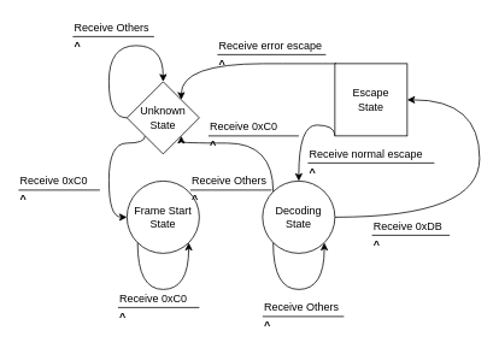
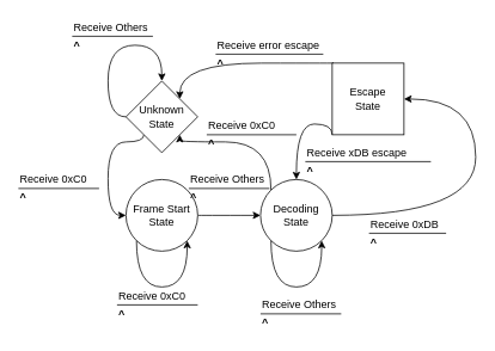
  <mxCell id="0" />
  <mxCell id="1" parent="0" />
  <mxCell id="2" style="edgeStyle=orthogonalEdgeStyle;curved=1;rounded=0;orthogonalLoop=1;jettySize=auto;html=1;exitX=0;exitY=1;exitDx=0;exitDy=0;entryX=0;entryY=0.5;entryDx=0;entryDy=0;" edge="1" parent="1" source="3" target="41"><mxGeometry relative="1" as="geometry"><Array as="points"><mxPoint x="120" y="158" /><mxPoint x="120" y="240" /></Array></mxGeometry></mxCell>
  <mxCell id="3" value="Unknown&lt;br&gt;State" style="rhombus;whiteSpace=wrap;html=1;aspect=fixed;" vertex="1" parent="1"><mxGeometry x="140" y="90" width="80" height="80" as="geometry" /></mxCell>
  <mxCell id="4" style="edgeStyle=orthogonalEdgeStyle;curved=1;rounded=0;orthogonalLoop=1;jettySize=auto;html=1;exitX=1;exitY=0.5;exitDx=0;exitDy=0;entryX=1;entryY=0.5;entryDx=0;entryDy=0;" edge="1" parent="1" source="6" target="9"><mxGeometry relative="1" as="geometry"><Array as="points"><mxPoint x="530" y="240" /><mxPoint x="530" y="110" /></Array></mxGeometry></mxCell>
  <mxCell id="5" style="edgeStyle=orthogonalEdgeStyle;curved=1;rounded=0;orthogonalLoop=1;jettySize=auto;html=1;exitX=0;exitY=0;exitDx=0;exitDy=0;entryX=1;entryY=1;entryDx=0;entryDy=0;" edge="1" parent="1" source="6" target="3"><mxGeometry relative="1" as="geometry"><Array as="points"><mxPoint x="302" y="158" /></Array></mxGeometry></mxCell>
  <mxCell id="6" value="Decoding&lt;br&gt;State" style="ellipse;whiteSpace=wrap;html=1;aspect=fixed;" vertex="1" parent="1"><mxGeometry x="290" y="200" width="80" height="80" as="geometry" /></mxCell>
  <mxCell id="7" style="edgeStyle=orthogonalEdgeStyle;curved=1;rounded=0;orthogonalLoop=1;jettySize=auto;html=1;exitX=0;exitY=1;exitDx=0;exitDy=0;entryX=0.5;entryY=0;entryDx=0;entryDy=0;" edge="1" parent="1" source="9" target="6"><mxGeometry relative="1" as="geometry"><Array as="points"><mxPoint x="330" y="138" /></Array></mxGeometry></mxCell>
  <mxCell id="8" style="edgeStyle=orthogonalEdgeStyle;curved=1;rounded=0;orthogonalLoop=1;jettySize=auto;html=1;exitX=0;exitY=0;exitDx=0;exitDy=0;entryX=1;entryY=0;entryDx=0;entryDy=0;" edge="1" parent="1" source="9" target="3"><mxGeometry relative="1" as="geometry"><mxPoint x="470" y="130" as="targetPoint" /><Array as="points"><mxPoint x="382" y="70" /><mxPoint x="208" y="70" /></Array></mxGeometry></mxCell>
  <mxCell id="9" value="Escape&lt;br&gt;State" style="whiteSpace=wrap;html=1;aspect=fixed;rounded=0;" vertex="1" parent="1"><mxGeometry x="370" y="70" width="80" height="80" as="geometry" /></mxCell>
  <mxCell id="10" value="" style="group" vertex="1" connectable="0" parent="1"><mxGeometry x="20" y="190" width="90" height="40" as="geometry" /></mxCell>
  <mxCell id="11" value="" style="endArrow=none;html=1;" edge="1" parent="10"><mxGeometry width="50" height="50" relative="1" as="geometry"><mxPoint y="20" as="sourcePoint" /><mxPoint x="90" y="20" as="targetPoint" /></mxGeometry></mxCell>
  <mxCell id="12" value="Receive 0xC0" style="text;html=1;strokeColor=none;fillColor=none;align=left;verticalAlign=middle;whiteSpace=wrap;rounded=0;" vertex="1" parent="10"><mxGeometry width="81" height="20" as="geometry" /></mxCell>
  <mxCell id="13" value="&lt;b&gt;^&lt;/b&gt;" style="text;html=1;strokeColor=none;fillColor=none;align=left;verticalAlign=middle;whiteSpace=wrap;rounded=0;" vertex="1" parent="10"><mxGeometry y="20" width="81" height="20" as="geometry" /></mxCell>
  <mxCell id="14" value="" style="group" vertex="1" connectable="0" parent="1"><mxGeometry x="290" y="330" width="90" height="40" as="geometry" /></mxCell>
  <mxCell id="15" value="" style="endArrow=none;html=1;" edge="1" parent="14"><mxGeometry width="50" height="50" relative="1" as="geometry"><mxPoint y="20" as="sourcePoint" /><mxPoint x="90" y="20" as="targetPoint" /></mxGeometry></mxCell>
  <mxCell id="16" value="Receive Others" style="text;html=1;strokeColor=none;fillColor=none;align=left;verticalAlign=middle;whiteSpace=wrap;rounded=0;" vertex="1" parent="14"><mxGeometry width="90" height="20" as="geometry" /></mxCell>
  <mxCell id="17" value="&lt;b&gt;^&lt;/b&gt;" style="text;html=1;strokeColor=none;fillColor=none;align=left;verticalAlign=middle;whiteSpace=wrap;rounded=0;" vertex="1" parent="14"><mxGeometry y="20" width="81" height="20" as="geometry" /></mxCell>
  <mxCell id="18" style="edgeStyle=orthogonalEdgeStyle;rounded=0;orthogonalLoop=1;jettySize=auto;html=1;exitX=0;exitY=1;exitDx=0;exitDy=0;entryX=1;entryY=1;entryDx=0;entryDy=0;curved=1;" edge="1" parent="1" source="6" target="6"><mxGeometry relative="1" as="geometry"><Array as="points"><mxPoint x="302" y="320" /><mxPoint x="358" y="320" /></Array></mxGeometry></mxCell>
  <mxCell id="19" value="" style="group" vertex="1" connectable="0" parent="1"><mxGeometry x="411" y="240" width="86" height="40" as="geometry" /></mxCell>
  <mxCell id="20" value="" style="endArrow=none;html=1;" edge="1" parent="19"><mxGeometry width="50" height="50" relative="1" as="geometry"><mxPoint y="20" as="sourcePoint" /><mxPoint x="86" y="20" as="targetPoint" /></mxGeometry></mxCell>
  <mxCell id="21" value="Receive 0xDB" style="text;html=1;strokeColor=none;fillColor=none;align=left;verticalAlign=middle;whiteSpace=wrap;rounded=0;" vertex="1" parent="19"><mxGeometry width="86" height="20" as="geometry" /></mxCell>
  <mxCell id="22" value="&lt;b&gt;^&lt;/b&gt;" style="text;html=1;strokeColor=none;fillColor=none;align=left;verticalAlign=middle;whiteSpace=wrap;rounded=0;" vertex="1" parent="19"><mxGeometry y="20" width="77.4" height="20" as="geometry" /></mxCell>
  <mxCell id="23" value="" style="group" vertex="1" connectable="0" parent="1"><mxGeometry x="340" y="160" width="140" height="40" as="geometry" /></mxCell>
  <mxCell id="24" value="" style="endArrow=none;html=1;" edge="1" parent="23"><mxGeometry width="50" height="50" relative="1" as="geometry"><mxPoint y="20" as="sourcePoint" /><mxPoint x="140" y="20" as="targetPoint" /></mxGeometry></mxCell>
- <mxCell id="25" value="Receive normal escape" style="text;html=1;strokeColor=none;fillColor=none;align=left;verticalAlign=middle;whiteSpace=wrap;rounded=0;" vertex="1" parent="23"><mxGeometry width="140" height="20" as="geometry" /></mxCell>
+ <mxCell id="25" value="Receive xDB escape" style="text;html=1;strokeColor=none;fillColor=none;align=left;verticalAlign=middle;whiteSpace=wrap;rounded=0;" vertex="1" parent="23"><mxGeometry width="140" height="20" as="geometry" /></mxCell>
  <mxCell id="26" value="&lt;b&gt;^&lt;/b&gt;" style="text;html=1;strokeColor=none;fillColor=none;align=left;verticalAlign=middle;whiteSpace=wrap;rounded=0;" vertex="1" parent="23"><mxGeometry y="20" width="126.0" height="20" as="geometry" /></mxCell>
  <mxCell id="27" value="" style="group" vertex="1" connectable="0" parent="1"><mxGeometry x="240" y="40" width="120" height="40" as="geometry" /></mxCell>
  <mxCell id="28" value="" style="endArrow=none;html=1;" edge="1" parent="27"><mxGeometry width="50" height="50" relative="1" as="geometry"><mxPoint y="20" as="sourcePoint" /><mxPoint x="120" y="20" as="targetPoint" /></mxGeometry></mxCell>
  <mxCell id="29" value="Receive error escape" style="text;html=1;strokeColor=none;fillColor=none;align=left;verticalAlign=middle;whiteSpace=wrap;rounded=0;" vertex="1" parent="27"><mxGeometry width="120" height="20" as="geometry" /></mxCell>
  <mxCell id="30" value="&lt;b&gt;^&lt;/b&gt;" style="text;html=1;strokeColor=none;fillColor=none;align=left;verticalAlign=middle;whiteSpace=wrap;rounded=0;" vertex="1" parent="27"><mxGeometry y="20" width="108" height="20" as="geometry" /></mxCell>
  <mxCell id="31" style="edgeStyle=orthogonalEdgeStyle;curved=1;rounded=0;orthogonalLoop=1;jettySize=auto;html=1;exitX=0;exitY=0.5;exitDx=0;exitDy=0;entryX=0.5;entryY=0;entryDx=0;entryDy=0;" edge="1" parent="1" source="3" target="3"><mxGeometry relative="1" as="geometry"><Array as="points"><mxPoint x="120" y="130" /><mxPoint x="120" y="50" /><mxPoint x="180" y="50" /></Array></mxGeometry></mxCell>
  <mxCell id="32" value="" style="group" vertex="1" connectable="0" parent="1"><mxGeometry x="80" y="20" width="90" height="40" as="geometry" /></mxCell>
  <mxCell id="33" value="" style="endArrow=none;html=1;" edge="1" parent="32"><mxGeometry width="50" height="50" relative="1" as="geometry"><mxPoint y="20" as="sourcePoint" /><mxPoint x="90" y="20" as="targetPoint" /></mxGeometry></mxCell>
  <mxCell id="34" value="Receive Others" style="text;html=1;strokeColor=none;fillColor=none;align=left;verticalAlign=middle;whiteSpace=wrap;rounded=0;" vertex="1" parent="32"><mxGeometry width="90" height="20" as="geometry" /></mxCell>
  <mxCell id="35" value="&lt;b&gt;^&lt;/b&gt;" style="text;html=1;strokeColor=none;fillColor=none;align=left;verticalAlign=middle;whiteSpace=wrap;rounded=0;" vertex="1" parent="32"><mxGeometry y="20" width="81.0" height="20" as="geometry" /></mxCell>
  <mxCell id="36" value="" style="group" vertex="1" connectable="0" parent="1"><mxGeometry x="230" y="130" width="100" height="40" as="geometry" /></mxCell>
  <mxCell id="37" value="" style="endArrow=none;html=1;" edge="1" parent="36"><mxGeometry width="50" height="50" relative="1" as="geometry"><mxPoint y="20" as="sourcePoint" /><mxPoint x="100" y="20" as="targetPoint" /></mxGeometry></mxCell>
  <mxCell id="38" value="Receive 0xC0" style="text;html=1;strokeColor=none;fillColor=none;align=left;verticalAlign=middle;whiteSpace=wrap;rounded=0;" vertex="1" parent="36"><mxGeometry width="90" height="20" as="geometry" /></mxCell>
  <mxCell id="39" value="&lt;b&gt;^&lt;/b&gt;" style="text;html=1;strokeColor=none;fillColor=none;align=left;verticalAlign=middle;whiteSpace=wrap;rounded=0;" vertex="1" parent="36"><mxGeometry y="20" width="90" height="20" as="geometry" /></mxCell>
+ <mxCell id="40" style="edgeStyle=orthogonalEdgeStyle;curved=1;rounded=0;orthogonalLoop=1;jettySize=auto;html=1;exitX=1;exitY=0.5;exitDx=0;exitDy=0;entryX=0;entryY=0.5;entryDx=0;entryDy=0;" edge="1" parent="1" source="41" target="6"><mxGeometry relative="1" as="geometry" /></mxCell>
  <mxCell id="41" value="Frame Start&lt;br&gt;State" style="ellipse;whiteSpace=wrap;html=1;aspect=fixed;" vertex="1" parent="1"><mxGeometry x="140" y="200" width="80" height="80" as="geometry" /></mxCell>
  <mxCell id="42" style="edgeStyle=orthogonalEdgeStyle;curved=1;rounded=0;orthogonalLoop=1;jettySize=auto;html=1;exitX=0;exitY=1;exitDx=0;exitDy=0;entryX=1;entryY=1;entryDx=0;entryDy=0;" edge="1" parent="1" source="41" target="41"><mxGeometry relative="1" as="geometry"><Array as="points"><mxPoint x="152" y="320" /><mxPoint x="208" y="320" /></Array></mxGeometry></mxCell>
  <mxCell id="43" value="" style="group" vertex="1" connectable="0" parent="1"><mxGeometry x="130" y="320" width="90" height="40" as="geometry" /></mxCell>
  <mxCell id="44" value="" style="endArrow=none;html=1;" edge="1" parent="43"><mxGeometry width="50" height="50" relative="1" as="geometry"><mxPoint y="20" as="sourcePoint" /><mxPoint x="90" y="20" as="targetPoint" /></mxGeometry></mxCell>
  <mxCell id="45" value="Receive 0xC0" style="text;html=1;strokeColor=none;fillColor=none;align=left;verticalAlign=middle;whiteSpace=wrap;rounded=0;" vertex="1" parent="43"><mxGeometry width="81" height="20" as="geometry" /></mxCell>
  <mxCell id="46" value="&lt;b&gt;^&lt;/b&gt;" style="text;html=1;strokeColor=none;fillColor=none;align=left;verticalAlign=middle;whiteSpace=wrap;rounded=0;" vertex="1" parent="43"><mxGeometry y="20" width="81" height="20" as="geometry" /></mxCell>
  <mxCell id="47" value="" style="group" vertex="1" connectable="0" parent="1"><mxGeometry x="210" y="190" width="90" height="40" as="geometry" /></mxCell>
  <mxCell id="48" value="" style="endArrow=none;html=1;" edge="1" parent="47"><mxGeometry width="50" height="50" relative="1" as="geometry"><mxPoint y="20" as="sourcePoint" /><mxPoint x="90" y="20" as="targetPoint" /></mxGeometry></mxCell>
  <mxCell id="49" value="Receive Others" style="text;html=1;strokeColor=none;fillColor=none;align=left;verticalAlign=middle;whiteSpace=wrap;rounded=0;" vertex="1" parent="47"><mxGeometry width="90" height="20" as="geometry" /></mxCell>
  <mxCell id="50" value="&lt;b&gt;^&lt;/b&gt;" style="text;html=1;strokeColor=none;fillColor=none;align=left;verticalAlign=middle;whiteSpace=wrap;rounded=0;" vertex="1" parent="47"><mxGeometry y="20" width="81" height="20" as="geometry" /></mxCell>
